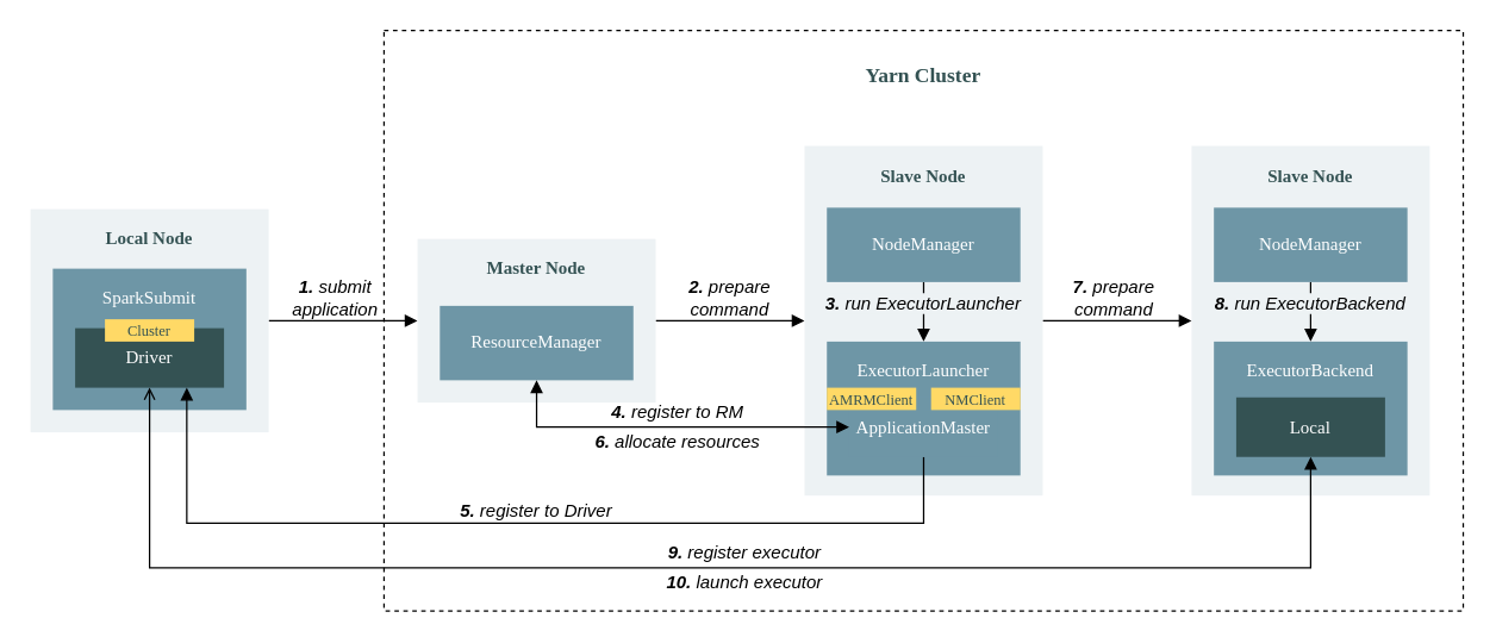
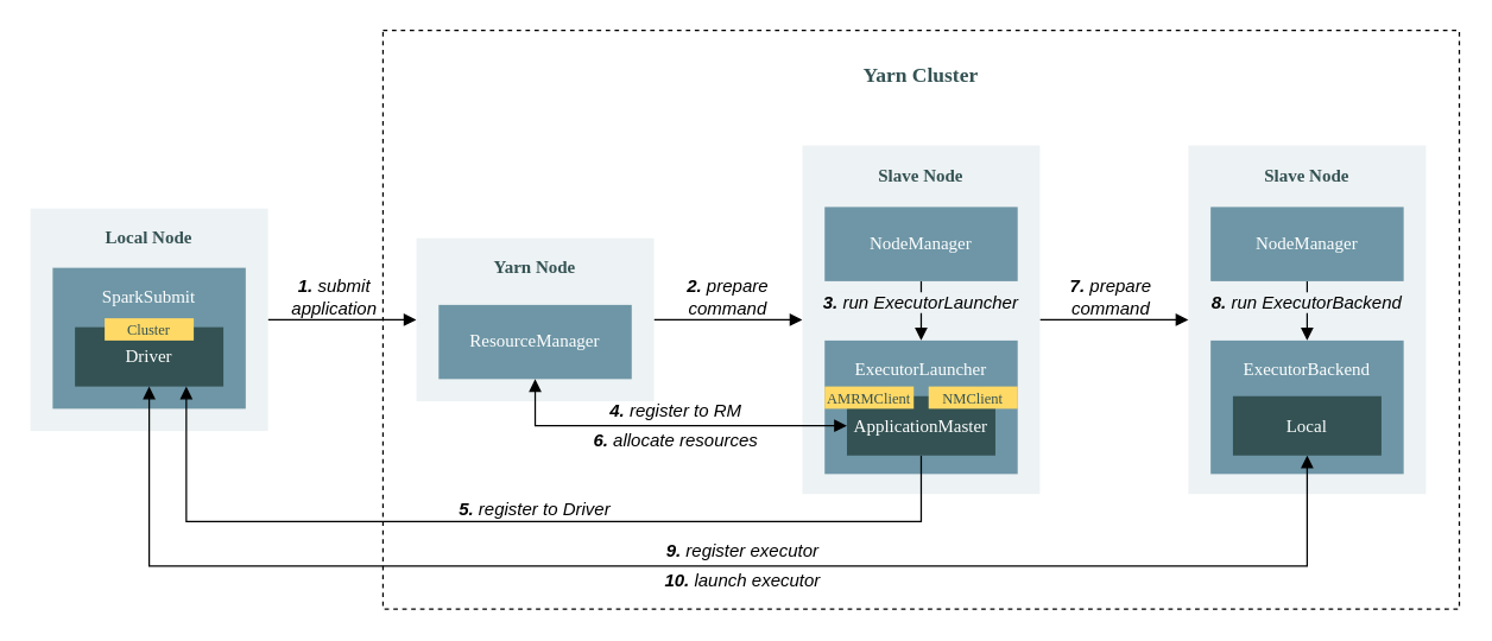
  <mxCell id="0" />
  <mxCell id="1" parent="0" />
  <mxCell id="2" value="" style="rounded=1;whiteSpace=wrap;html=1;fontColor=#345253;fillColor=none;arcSize=0;dashed=1;" vertex="1" parent="1"><mxGeometry x="257.5" y="20" width="725" height="390" as="geometry" /></mxCell>
  <mxCell id="3" style="edgeStyle=none;html=1;exitX=1;exitY=0.5;exitDx=0;exitDy=0;entryX=0;entryY=0.5;entryDx=0;entryDy=0;fontColor=#345253;endArrow=block;endFill=1;" edge="1" parent="1" source="4" target="18"><mxGeometry relative="1" as="geometry" /></mxCell>
  <mxCell id="4" value="" style="rounded=0;whiteSpace=wrap;html=1;fillColor=#EDF2F4;strokeColor=none;" parent="1" vertex="1"><mxGeometry x="20" y="140" width="160" height="150" as="geometry" /></mxCell>
  <mxCell id="5" value="" style="rounded=0;whiteSpace=wrap;html=1;strokeColor=none;fillColor=#6E96A6;fontStyle=0" parent="1" vertex="1"><mxGeometry x="35" y="180" width="130" height="95" as="geometry" /></mxCell>
  <mxCell id="6" value="&lt;font color=&quot;#ffffff&quot;&gt;Driver&lt;/font&gt;" style="rounded=0;whiteSpace=wrap;html=1;strokeColor=none;fillColor=#345253;fontStyle=0;fontFamily=Tahoma;" parent="1" vertex="1"><mxGeometry x="50" y="220" width="100" height="40" as="geometry" /></mxCell>
  <mxCell id="7" value="&lt;font color=&quot;#ffffff&quot;&gt;SparkSubmit&lt;/font&gt;" style="text;html=1;strokeColor=none;fillColor=none;align=center;verticalAlign=middle;whiteSpace=wrap;rounded=0;fontFamily=Tahoma;fontStyle=0" parent="1" vertex="1"><mxGeometry x="45" y="190" width="110" height="20" as="geometry" /></mxCell>
  <mxCell id="8" value="&lt;b&gt;&lt;font color=&quot;#345253&quot;&gt;Local Node&lt;/font&gt;&lt;/b&gt;" style="text;html=1;strokeColor=none;fillColor=none;align=center;verticalAlign=middle;whiteSpace=wrap;rounded=0;fontFamily=Tahoma;" parent="1" vertex="1"><mxGeometry x="65" y="150" width="70" height="20" as="geometry" /></mxCell>
  <mxCell id="9" value="" style="rounded=0;whiteSpace=wrap;html=1;fillColor=#EDF2F4;strokeColor=none;" parent="1" vertex="1"><mxGeometry x="800" y="97.5" width="160" height="235" as="geometry" /></mxCell>
  <mxCell id="10" style="edgeStyle=none;html=1;entryX=0.5;entryY=0;entryDx=0;entryDy=0;fontStyle=0;endArrow=block;endFill=1;" parent="1" source="11" target="13" edge="1"><mxGeometry relative="1" as="geometry" /></mxCell>
  <mxCell id="11" value="&lt;span style=&quot;color: rgb(255 , 255 , 255)&quot;&gt;NodeManager&lt;/span&gt;" style="rounded=0;whiteSpace=wrap;html=1;strokeColor=none;fillColor=#6E96A6;fontFamily=Tahoma;fontStyle=0" parent="1" vertex="1"><mxGeometry x="815" y="139" width="130" height="50" as="geometry" /></mxCell>
  <mxCell id="12" value="&lt;b&gt;&lt;font color=&quot;#345253&quot;&gt;Slave&amp;nbsp;&lt;/font&gt;&lt;/b&gt;&lt;b&gt;&lt;font color=&quot;#345253&quot;&gt;Node&lt;/font&gt;&lt;/b&gt;" style="text;html=1;strokeColor=none;fillColor=none;align=center;verticalAlign=middle;whiteSpace=wrap;rounded=0;fontFamily=Tahoma;" parent="1" vertex="1"><mxGeometry x="835" y="107.5" width="90" height="20" as="geometry" /></mxCell>
  <mxCell id="13" value="" style="rounded=0;whiteSpace=wrap;html=1;strokeColor=none;fillColor=#6E96A6;fontStyle=0" parent="1" vertex="1"><mxGeometry x="815" y="229" width="130" height="90" as="geometry" /></mxCell>
- <mxCell id="14" style="edgeStyle=orthogonalEdgeStyle;html=1;entryX=0.5;entryY=1;entryDx=0;entryDy=0;fontColor=#345253;endArrow=open;endFill=1;startArrow=block;startFill=1;rounded=0;" edge="1" parent="1" source="15" target="6"><mxGeometry relative="1" as="geometry"><Array as="points"><mxPoint x="880" y="381" /><mxPoint x="100" y="381" /></Array></mxGeometry></mxCell>
+ <mxCell id="14" style="edgeStyle=orthogonalEdgeStyle;html=1;entryX=0.5;entryY=1;entryDx=0;entryDy=0;fontColor=#345253;endArrow=block;endFill=1;startArrow=block;startFill=1;rounded=0;" edge="1" parent="1" source="15" target="6"><mxGeometry relative="1" as="geometry"><Array as="points"><mxPoint x="880" y="381" /><mxPoint x="100" y="381" /></Array></mxGeometry></mxCell>
  <mxCell id="15" value="&lt;font color=&quot;#ffffff&quot;&gt;Local&lt;/font&gt;" style="rounded=0;whiteSpace=wrap;html=1;strokeColor=none;fillColor=#345253;fontStyle=0;fontFamily=Tahoma;" parent="1" vertex="1"><mxGeometry x="830" y="266.5" width="100" height="40" as="geometry" /></mxCell>
  <mxCell id="16" value="&lt;font color=&quot;#ffffff&quot;&gt;ExecutorBackend&lt;/font&gt;" style="text;html=1;strokeColor=none;fillColor=none;align=center;verticalAlign=middle;whiteSpace=wrap;rounded=0;fontFamily=Tahoma;fontStyle=0" parent="1" vertex="1"><mxGeometry x="825" y="239" width="110" height="20" as="geometry" /></mxCell>
  <mxCell id="17" style="edgeStyle=none;html=1;exitX=1;exitY=0.5;exitDx=0;exitDy=0;entryX=0;entryY=0.5;entryDx=0;entryDy=0;fontColor=#345253;startArrow=none;startFill=0;endArrow=block;endFill=1;" edge="1" parent="1" source="18" target="24"><mxGeometry relative="1" as="geometry" /></mxCell>
  <mxCell id="18" value="" style="rounded=0;whiteSpace=wrap;html=1;fillColor=#EDF2F4;strokeColor=none;" parent="1" vertex="1"><mxGeometry x="280" y="160" width="160" height="110" as="geometry" /></mxCell>
- <mxCell id="19" value="&lt;b&gt;&lt;font color=&quot;#345253&quot;&gt;Master Node&lt;/font&gt;&lt;/b&gt;" style="text;html=1;strokeColor=none;fillColor=none;align=center;verticalAlign=middle;whiteSpace=wrap;rounded=0;fontFamily=Tahoma;" parent="1" vertex="1"><mxGeometry x="320" y="170" width="80" height="20" as="geometry" /></mxCell>
+ <mxCell id="19" value="&lt;b&gt;&lt;font color=&quot;#345253&quot;&gt;Yarn Node&lt;/font&gt;&lt;/b&gt;" style="text;html=1;strokeColor=none;fillColor=none;align=center;verticalAlign=middle;whiteSpace=wrap;rounded=0;fontFamily=Tahoma;" parent="1" vertex="1"><mxGeometry x="320" y="170" width="80" height="20" as="geometry" /></mxCell>
  <mxCell id="20" value="&lt;font color=&quot;#ffffff&quot;&gt;ResourceManager&lt;/font&gt;" style="rounded=0;whiteSpace=wrap;html=1;strokeColor=none;fillColor=#6E96A6;fontFamily=Tahoma;fontStyle=0" parent="1" vertex="1"><mxGeometry x="295" y="205" width="130" height="50" as="geometry" /></mxCell>
  <mxCell id="21" value="&lt;b&gt;8.&lt;/b&gt;&amp;nbsp;&lt;span style=&quot;background-color: rgb(237 , 242 , 244)&quot;&gt;run ExecutorBackend&lt;/span&gt;" style="text;html=1;strokeColor=none;fillColor=none;align=center;verticalAlign=middle;whiteSpace=wrap;rounded=0;rotation=0;fontStyle=2" parent="1" vertex="1"><mxGeometry x="810" y="194" width="140" height="20" as="geometry" /></mxCell>
  <mxCell id="22" value="1.&lt;span style=&quot;font-weight: normal&quot;&gt; submit&lt;br&gt;application&lt;/span&gt;" style="text;html=1;strokeColor=none;align=center;verticalAlign=middle;whiteSpace=wrap;rounded=0;rotation=0;fontStyle=3;" parent="1" vertex="1"><mxGeometry x="170" y="183" width="110" height="34" as="geometry" /></mxCell>
  <mxCell id="23" style="edgeStyle=none;html=1;entryX=0;entryY=0.5;entryDx=0;entryDy=0;fontColor=#345253;startArrow=none;startFill=0;endArrow=block;endFill=1;" edge="1" parent="1" source="24" target="9"><mxGeometry relative="1" as="geometry" /></mxCell>
  <mxCell id="24" value="" style="rounded=0;whiteSpace=wrap;html=1;fillColor=#EDF2F4;strokeColor=none;" vertex="1" parent="1"><mxGeometry x="540" y="97.5" width="160" height="235" as="geometry" /></mxCell>
  <mxCell id="25" value="&lt;b&gt;&lt;font color=&quot;#345253&quot;&gt;Slave Node&lt;/font&gt;&lt;/b&gt;" style="text;html=1;strokeColor=none;fillColor=none;align=center;verticalAlign=middle;whiteSpace=wrap;rounded=0;fontFamily=Tahoma;" vertex="1" parent="1"><mxGeometry x="575" y="107.5" width="90" height="20" as="geometry" /></mxCell>
  <mxCell id="26" style="edgeStyle=none;html=1;exitX=0.5;exitY=1;exitDx=0;exitDy=0;entryX=0.5;entryY=0;entryDx=0;entryDy=0;startArrow=none;startFill=0;endArrow=block;endFill=1;" edge="1" parent="1" source="27" target="28"><mxGeometry relative="1" as="geometry" /></mxCell>
  <mxCell id="27" value="&lt;font color=&quot;#ffffff&quot;&gt;NodeManager&lt;/font&gt;" style="rounded=0;whiteSpace=wrap;html=1;strokeColor=none;fillColor=#6E96A6;fontFamily=Tahoma;fontStyle=0" vertex="1" parent="1"><mxGeometry x="555" y="139" width="130" height="50" as="geometry" /></mxCell>
  <mxCell id="28" value="" style="rounded=0;whiteSpace=wrap;html=1;strokeColor=none;fillColor=#6E96A6;fontStyle=0" vertex="1" parent="1"><mxGeometry x="555" y="229" width="130" height="90" as="geometry" /></mxCell>
  <mxCell id="29" value="&lt;span style=&quot;color: rgb(255 , 255 , 255)&quot;&gt;ExecutorLauncher&lt;/span&gt;" style="text;html=1;strokeColor=none;fillColor=none;align=center;verticalAlign=middle;whiteSpace=wrap;rounded=0;fontFamily=Tahoma;fontStyle=0" vertex="1" parent="1"><mxGeometry x="565" y="239" width="110" height="20" as="geometry" /></mxCell>
  <mxCell id="30" value="&lt;span style=&quot;background-color: rgb(237 , 242 , 244)&quot;&gt;&lt;b&gt;3.&lt;/b&gt; run ExecutorLauncher&lt;/span&gt;" style="text;html=1;strokeColor=none;fillColor=none;align=center;verticalAlign=middle;whiteSpace=wrap;rounded=0;rotation=0;fontStyle=2" vertex="1" parent="1"><mxGeometry x="550" y="194" width="140" height="20" as="geometry" /></mxCell>
  <mxCell id="31" style="edgeStyle=orthogonalEdgeStyle;html=1;exitX=0;exitY=0.5;exitDx=0;exitDy=0;entryX=0.5;entryY=1;entryDx=0;entryDy=0;fontColor=#345253;startArrow=block;startFill=1;endArrow=block;endFill=1;rounded=0;" edge="1" parent="1" source="33" target="20"><mxGeometry relative="1" as="geometry" /></mxCell>
  <mxCell id="32" style="rounded=0;html=1;entryX=0.75;entryY=1;entryDx=0;entryDy=0;fontColor=#345253;startArrow=none;startFill=0;endArrow=block;endFill=1;exitX=0.5;exitY=1;exitDx=0;exitDy=0;edgeStyle=orthogonalEdgeStyle;" edge="1" parent="1" source="33" target="6"><mxGeometry relative="1" as="geometry"><Array as="points"><mxPoint x="620" y="351" /><mxPoint x="125" y="351" /></Array></mxGeometry></mxCell>
- <mxCell id="33" value="&lt;font color=&quot;#ffffff&quot;&gt;ApplicationMaster&lt;/font&gt;" style="rounded=0;whiteSpace=wrap;html=1;strokeColor=none;fillColor=#6e96a6;fontStyle=0;fontFamily=Tahoma;" vertex="1" parent="1"><mxGeometry x="570" y="266.5" width="100" height="40" as="geometry" /></mxCell>
+ <mxCell id="33" value="&lt;font color=&quot;#ffffff&quot;&gt;ApplicationMaster&lt;/font&gt;" style="rounded=0;whiteSpace=wrap;html=1;strokeColor=none;fillColor=#345253;fontStyle=0;fontFamily=Tahoma;" vertex="1" parent="1"><mxGeometry x="570" y="266.5" width="100" height="40" as="geometry" /></mxCell>
  <mxCell id="34" value="&lt;font face=&quot;Tahoma&quot; style=&quot;font-size: 14px&quot;&gt;Yarn Cluster&lt;/font&gt;" style="text;html=1;strokeColor=none;fillColor=none;align=center;verticalAlign=middle;whiteSpace=wrap;rounded=0;dashed=1;fontColor=#345253;fontStyle=1" vertex="1" parent="1"><mxGeometry x="560" y="41" width="120" height="20" as="geometry" /></mxCell>
  <mxCell id="35" value="2.&lt;span style=&quot;font-weight: normal&quot;&gt; prepare&lt;br&gt;command&lt;/span&gt;" style="text;html=1;strokeColor=none;align=center;verticalAlign=middle;whiteSpace=wrap;rounded=0;rotation=0;fontStyle=3;" vertex="1" parent="1"><mxGeometry x="435" y="183" width="110" height="34" as="geometry" /></mxCell>
  <mxCell id="36" value="&lt;b&gt;4.&lt;/b&gt;&amp;nbsp;register to RM" style="text;html=1;strokeColor=none;fillColor=none;align=center;verticalAlign=middle;whiteSpace=wrap;rounded=0;rotation=0;fontStyle=2" vertex="1" parent="1"><mxGeometry x="400" y="266.5" width="110" height="20" as="geometry" /></mxCell>
  <mxCell id="37" value="&lt;b&gt;6.&lt;/b&gt;&amp;nbsp;allocate resources" style="text;html=1;strokeColor=none;fillColor=none;align=center;verticalAlign=middle;whiteSpace=wrap;rounded=0;rotation=0;fontStyle=2" vertex="1" parent="1"><mxGeometry x="395" y="286.5" width="120" height="20" as="geometry" /></mxCell>
  <mxCell id="38" value="&lt;b&gt;5.&lt;/b&gt;&amp;nbsp;register to Driver" style="text;html=1;strokeColor=none;fillColor=none;align=center;verticalAlign=middle;whiteSpace=wrap;rounded=0;rotation=0;fontStyle=2" vertex="1" parent="1"><mxGeometry x="300" y="332.5" width="120" height="20" as="geometry" /></mxCell>
  <mxCell id="39" value="7.&lt;span style=&quot;font-weight: normal&quot;&gt; prepare&lt;br&gt;command&lt;/span&gt;" style="text;html=1;strokeColor=none;align=center;verticalAlign=middle;whiteSpace=wrap;rounded=0;rotation=0;fontStyle=3;" vertex="1" parent="1"><mxGeometry x="693" y="183" width="110" height="34" as="geometry" /></mxCell>
  <mxCell id="40" value="&lt;b&gt;9.&lt;/b&gt;&amp;nbsp;register executor" style="text;html=1;strokeColor=none;fillColor=none;align=center;verticalAlign=middle;whiteSpace=wrap;rounded=0;rotation=0;fontStyle=2" vertex="1" parent="1"><mxGeometry x="440" y="361" width="120" height="20" as="geometry" /></mxCell>
  <mxCell id="41" value="&lt;b&gt;10.&lt;/b&gt;&amp;nbsp;launch executor" style="text;html=1;strokeColor=none;fillColor=none;align=center;verticalAlign=middle;whiteSpace=wrap;rounded=0;rotation=0;fontStyle=2" vertex="1" parent="1"><mxGeometry x="440" y="381" width="120" height="20" as="geometry" /></mxCell>
  <mxCell id="42" value="&lt;font style=&quot;font-size: 10px;&quot;&gt;Cluster&lt;/font&gt;" style="rounded=0;whiteSpace=wrap;html=1;strokeColor=none;fontStyle=0;fontFamily=Tahoma;fillColor=#FFD966;fontColor=#345253;fontSize=10;" vertex="1" parent="1"><mxGeometry x="70" y="214" width="60" height="15" as="geometry" /></mxCell>
  <mxCell id="43" value="&lt;font style=&quot;font-size: 10px ; line-height: 100%&quot;&gt;AMRMClient&lt;/font&gt;" style="rounded=0;whiteSpace=wrap;html=1;strokeColor=none;fontStyle=0;fontFamily=Tahoma;fillColor=#FFD966;fontColor=#345253;fontSize=10;spacing=0;" vertex="1" parent="1"><mxGeometry x="555" y="260" width="60" height="15" as="geometry" /></mxCell>
  <mxCell id="44" value="&lt;font style=&quot;font-size: 10px; line-height: 100%;&quot;&gt;NMClient&lt;/font&gt;" style="rounded=0;whiteSpace=wrap;html=1;strokeColor=none;fontStyle=0;fontFamily=Tahoma;fillColor=#FFD966;fontColor=#345253;spacing=0;fontSize=10;" vertex="1" parent="1"><mxGeometry x="625" y="260" width="60" height="15" as="geometry" /></mxCell>
